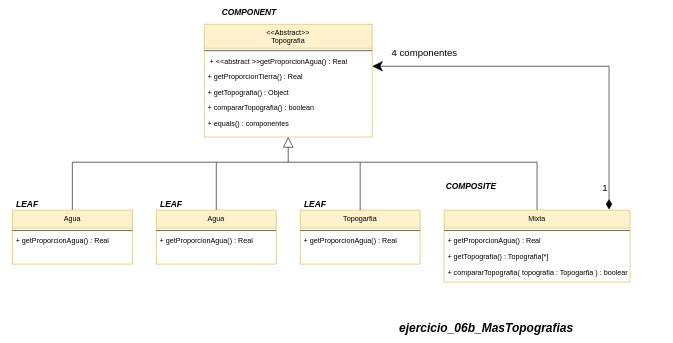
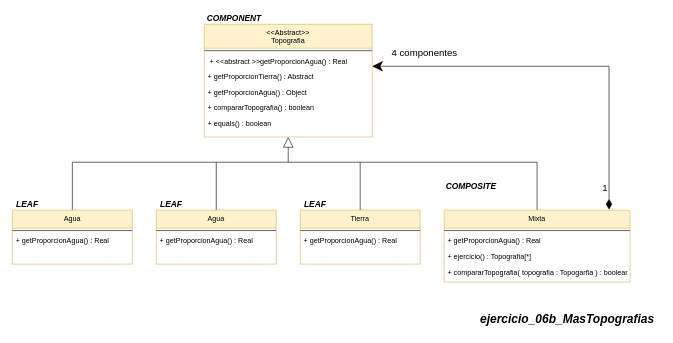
  <mxCell id="0" />
  <mxCell id="1" parent="0" />
  <mxCell id="2" value="&lt;&lt;Abstract&gt;&gt;&#10;Topografia" style="swimlane;fontStyle=0;align=center;verticalAlign=top;childLayout=stackLayout;horizontal=1;startSize=40;horizontalStack=0;resizeParent=1;resizeLast=0;collapsible=1;marginBottom=0;rounded=0;shadow=0;strokeWidth=1;fillColor=#fff2cc;strokeColor=#d6b656;" vertex="1" parent="1"><mxGeometry x="340" y="40" width="280" height="188" as="geometry"><mxRectangle x="110" y="-20" width="160" height="26" as="alternateBounds" /></mxGeometry></mxCell>
  <mxCell id="3" value="" style="line;html=1;strokeWidth=1;align=left;verticalAlign=middle;spacingTop=-1;spacingLeft=3;spacingRight=3;rotatable=0;labelPosition=right;points=[];portConstraint=eastwest;" vertex="1" parent="2"><mxGeometry y="40" width="280" height="8" as="geometry" /></mxCell>
  <mxCell id="4" value=" + &lt;&lt;abstract &gt;&gt;getProporcionAgua() : Real" style="text;align=left;verticalAlign=top;spacingLeft=4;spacingRight=4;overflow=hidden;rotatable=0;points=[[0,0.5],[1,0.5]];portConstraint=eastwest;" vertex="1" parent="2"><mxGeometry y="48" width="280" height="26" as="geometry" /></mxCell>
- <mxCell id="5" value="+ getProporcionTierra() : Real" style="text;align=left;verticalAlign=top;spacingLeft=4;spacingRight=4;overflow=hidden;rotatable=0;points=[[0,0.5],[1,0.5]];portConstraint=eastwest;rounded=0;shadow=0;html=0;" vertex="1" parent="2"><mxGeometry y="74" width="280" height="26" as="geometry" /></mxCell>
- <mxCell id="6" value="+ getTopografia() : Object" style="text;align=left;verticalAlign=top;spacingLeft=4;spacingRight=4;overflow=hidden;rotatable=0;points=[[0,0.5],[1,0.5]];portConstraint=eastwest;rounded=0;shadow=0;html=0;" vertex="1" parent="2"><mxGeometry y="100" width="280" height="26" as="geometry" /></mxCell>
+ <mxCell id="5" value="+ getProporcionTierra() : Abstract" style="text;align=left;verticalAlign=top;spacingLeft=4;spacingRight=4;overflow=hidden;rotatable=0;points=[[0,0.5],[1,0.5]];portConstraint=eastwest;rounded=0;shadow=0;html=0;" vertex="1" parent="2"><mxGeometry y="74" width="280" height="26" as="geometry" /></mxCell>
+ <mxCell id="6" value="+ getProporcionAgua() : Object" style="text;align=left;verticalAlign=top;spacingLeft=4;spacingRight=4;overflow=hidden;rotatable=0;points=[[0,0.5],[1,0.5]];portConstraint=eastwest;rounded=0;shadow=0;html=0;" vertex="1" parent="2"><mxGeometry y="100" width="280" height="26" as="geometry" /></mxCell>
  <mxCell id="7" value="+ compararTopografia() : boolean&#10;" style="text;align=left;verticalAlign=top;spacingLeft=4;spacingRight=4;overflow=hidden;rotatable=0;points=[[0,0.5],[1,0.5]];portConstraint=eastwest;rounded=0;shadow=0;html=0;" vertex="1" parent="2"><mxGeometry y="126" width="280" height="26" as="geometry" /></mxCell>
- <mxCell id="8" value="+ equals() : componentes&#10;" style="text;align=left;verticalAlign=top;spacingLeft=4;spacingRight=4;overflow=hidden;rotatable=0;points=[[0,0.5],[1,0.5]];portConstraint=eastwest;rounded=0;shadow=0;html=0;" vertex="1" parent="2"><mxGeometry y="152" width="280" height="26" as="geometry" /></mxCell>
+ <mxCell id="8" value="+ equals() : boolean&#10;" style="text;align=left;verticalAlign=top;spacingLeft=4;spacingRight=4;overflow=hidden;rotatable=0;points=[[0,0.5],[1,0.5]];portConstraint=eastwest;rounded=0;shadow=0;html=0;" vertex="1" parent="2"><mxGeometry y="152" width="280" height="26" as="geometry" /></mxCell>
  <mxCell id="9" style="edgeStyle=orthogonalEdgeStyle;rounded=0;orthogonalLoop=1;jettySize=auto;html=1;exitX=1;exitY=0.5;exitDx=0;exitDy=0;" edge="1" parent="2" source="5" target="5"><mxGeometry relative="1" as="geometry" /></mxCell>
  <mxCell id="10" style="edgeStyle=orthogonalEdgeStyle;rounded=0;orthogonalLoop=1;jettySize=auto;html=1;startArrow=diamondThin;startFill=1;strokeWidth=1;startSize=15;sourcePerimeterSpacing=1;endSize=15;endArrow=classic;endFill=1;" edge="1" parent="1" source="14" target="4"><mxGeometry relative="1" as="geometry"><mxPoint x="640" y="110" as="targetPoint" /><Array as="points"><mxPoint x="1015" y="110" /></Array></mxGeometry></mxCell>
  <mxCell id="11" value="&lt;font style=&quot;font-size: 16px;&quot;&gt;1&lt;/font&gt;&lt;span style=&quot;color: rgba(0, 0, 0, 0); font-family: monospace; font-size: 0px; text-align: start; background-color: rgb(251, 251, 251);&quot;&gt;%3CmxGraphModel%3E%3Croot%3E%3CmxCell%20id%3D%220%22%2F%3E%3CmxCell%20id%3D%221%22%20parent%3D%220%22%2F%3E%3CmxCell%20id%3D%222%22%20value%3D%22%22%20style%3D%22endArrow%3Dnone%3Bhtml%3D1%3Brounded%3D0%3B%22%20edge%3D%221%22%20parent%3D%221%22%3E%3CmxGeometry%20width%3D%2250%22%20height%3D%2250%22%20relative%3D%221%22%20as%3D%22geometry%22%3E%3CmxPoint%20x%3D%22140%22%20y%3D%22-400%22%20as%3D%22sourcePoint%22%2F%3E%3CmxPoint%20x%3D%22140%22%20y%3D%22-360%22%20as%3D%22targetPoint%22%2F%3E%3C%2FmxGeometry%3E%3C%2FmxCell%3E%3C%2Froot%3E%3C%2FmxGraphModel%3E&lt;/span&gt;" style="edgeLabel;html=1;align=center;verticalAlign=middle;resizable=0;points=[];" connectable="0" vertex="1" parent="10"><mxGeometry x="-0.909" y="6" relative="1" as="geometry"><mxPoint x="-2" y="-9" as="offset" /></mxGeometry></mxCell>
  <mxCell id="12" value="&lt;font style=&quot;font-size: 16px;&quot;&gt;4 componentes&lt;/font&gt;" style="edgeLabel;html=1;align=center;verticalAlign=middle;resizable=0;points=[];" connectable="0" vertex="1" parent="10"><mxGeometry x="0.875" y="2" relative="1" as="geometry"><mxPoint x="46" y="-26" as="offset" /></mxGeometry></mxCell>
  <mxCell id="13" style="edgeStyle=orthogonalEdgeStyle;rounded=0;orthogonalLoop=1;jettySize=auto;html=1;endArrow=none;endFill=0;endSize=15;startSize=15;" edge="1" parent="1" source="14"><mxGeometry relative="1" as="geometry"><mxPoint x="600" y="270" as="targetPoint" /><Array as="points"><mxPoint x="895" y="270" /></Array></mxGeometry></mxCell>
  <mxCell id="14" value="Mixta" style="swimlane;fontStyle=0;align=center;verticalAlign=top;childLayout=stackLayout;horizontal=1;startSize=30;horizontalStack=0;resizeParent=1;resizeLast=0;collapsible=1;marginBottom=0;rounded=0;shadow=0;strokeWidth=1;fillColor=#fff2cc;strokeColor=#d6b656;" vertex="1" parent="1"><mxGeometry x="740" y="350" width="310" height="120" as="geometry"><mxRectangle x="110" y="-20" width="160" height="26" as="alternateBounds" /></mxGeometry></mxCell>
  <mxCell id="15" value="" style="line;html=1;strokeWidth=1;align=left;verticalAlign=middle;spacingTop=-1;spacingLeft=3;spacingRight=3;rotatable=0;labelPosition=right;points=[];portConstraint=eastwest;" vertex="1" parent="14"><mxGeometry y="30" width="310" height="8" as="geometry" /></mxCell>
  <mxCell id="16" value="+ getProporcionAgua() : Real" style="text;align=left;verticalAlign=top;spacingLeft=4;spacingRight=4;overflow=hidden;rotatable=0;points=[[0,0.5],[1,0.5]];portConstraint=eastwest;" vertex="1" parent="14"><mxGeometry y="38" width="310" height="26" as="geometry" /></mxCell>
- <mxCell id="17" value="+ getTopografia() : Topografia[*]" style="text;align=left;verticalAlign=top;spacingLeft=4;spacingRight=4;overflow=hidden;rotatable=0;points=[[0,0.5],[1,0.5]];portConstraint=eastwest;" vertex="1" parent="14"><mxGeometry y="64" width="310" height="26" as="geometry" /></mxCell>
+ <mxCell id="17" value="+ ejercicio() : Topografia[*]" style="text;align=left;verticalAlign=top;spacingLeft=4;spacingRight=4;overflow=hidden;rotatable=0;points=[[0,0.5],[1,0.5]];portConstraint=eastwest;" vertex="1" parent="14"><mxGeometry y="64" width="310" height="26" as="geometry" /></mxCell>
  <mxCell id="18" style="edgeStyle=orthogonalEdgeStyle;rounded=0;orthogonalLoop=1;jettySize=auto;html=1;exitX=1;exitY=0.5;exitDx=0;exitDy=0;" edge="1" parent="14"><mxGeometry relative="1" as="geometry"><mxPoint x="240" y="77" as="sourcePoint" /><mxPoint x="240" y="77" as="targetPoint" /></mxGeometry></mxCell>
  <mxCell id="19" value="+ compararTopografia( topografia : Topogarfia ) : boolean" style="text;align=left;verticalAlign=top;spacingLeft=4;spacingRight=4;overflow=hidden;rotatable=0;points=[[0,0.5],[1,0.5]];portConstraint=eastwest;" vertex="1" parent="14"><mxGeometry y="90" width="310" height="26" as="geometry" /></mxCell>
- <mxCell id="20" value="Topogarfia" style="swimlane;fontStyle=0;align=center;verticalAlign=top;childLayout=stackLayout;horizontal=1;startSize=30;horizontalStack=0;resizeParent=1;resizeLast=0;collapsible=1;marginBottom=0;rounded=0;shadow=0;strokeWidth=1;fillColor=#fff2cc;strokeColor=#d6b656;" vertex="1" parent="1"><mxGeometry x="500" y="350" width="200" height="90" as="geometry"><mxRectangle x="110" y="-20" width="160" height="26" as="alternateBounds" /></mxGeometry></mxCell>
+ <mxCell id="20" value="Tierra" style="swimlane;fontStyle=0;align=center;verticalAlign=top;childLayout=stackLayout;horizontal=1;startSize=30;horizontalStack=0;resizeParent=1;resizeLast=0;collapsible=1;marginBottom=0;rounded=0;shadow=0;strokeWidth=1;fillColor=#fff2cc;strokeColor=#d6b656;" vertex="1" parent="1"><mxGeometry x="500" y="350" width="200" height="90" as="geometry"><mxRectangle x="110" y="-20" width="160" height="26" as="alternateBounds" /></mxGeometry></mxCell>
  <mxCell id="21" value="" style="line;html=1;strokeWidth=1;align=left;verticalAlign=middle;spacingTop=-1;spacingLeft=3;spacingRight=3;rotatable=0;labelPosition=right;points=[];portConstraint=eastwest;" vertex="1" parent="20"><mxGeometry y="30" width="200" height="8" as="geometry" /></mxCell>
  <mxCell id="22" value="+ getProporcionAgua() : Real" style="text;align=left;verticalAlign=top;spacingLeft=4;spacingRight=4;overflow=hidden;rotatable=0;points=[[0,0.5],[1,0.5]];portConstraint=eastwest;" vertex="1" parent="20"><mxGeometry y="38" width="200" height="26" as="geometry" /></mxCell>
  <mxCell id="23" style="edgeStyle=orthogonalEdgeStyle;rounded=0;orthogonalLoop=1;jettySize=auto;html=1;exitX=1;exitY=0.5;exitDx=0;exitDy=0;" edge="1" parent="20"><mxGeometry relative="1" as="geometry"><mxPoint x="240" y="77" as="sourcePoint" /><mxPoint x="240" y="77" as="targetPoint" /></mxGeometry></mxCell>
  <mxCell id="24" style="edgeStyle=orthogonalEdgeStyle;rounded=0;orthogonalLoop=1;jettySize=auto;html=1;endArrow=none;endFill=0;endSize=15;startSize=15;" edge="1" parent="1" source="25"><mxGeometry relative="1" as="geometry"><mxPoint x="480" y="270" as="targetPoint" /><Array as="points"><mxPoint x="360" y="270" /></Array></mxGeometry></mxCell>
  <mxCell id="25" value="Agua" style="swimlane;fontStyle=0;align=center;verticalAlign=top;childLayout=stackLayout;horizontal=1;startSize=30;horizontalStack=0;resizeParent=1;resizeLast=0;collapsible=1;marginBottom=0;rounded=0;shadow=0;strokeWidth=1;fillColor=#fff2cc;strokeColor=#d6b656;" vertex="1" parent="1"><mxGeometry x="260" y="350" width="200" height="90" as="geometry"><mxRectangle x="110" y="-20" width="160" height="26" as="alternateBounds" /></mxGeometry></mxCell>
  <mxCell id="26" value="" style="line;html=1;strokeWidth=1;align=left;verticalAlign=middle;spacingTop=-1;spacingLeft=3;spacingRight=3;rotatable=0;labelPosition=right;points=[];portConstraint=eastwest;" vertex="1" parent="25"><mxGeometry y="30" width="200" height="8" as="geometry" /></mxCell>
  <mxCell id="27" value="+ getProporcionAgua() : Real" style="text;align=left;verticalAlign=top;spacingLeft=4;spacingRight=4;overflow=hidden;rotatable=0;points=[[0,0.5],[1,0.5]];portConstraint=eastwest;" vertex="1" parent="25"><mxGeometry y="38" width="200" height="26" as="geometry" /></mxCell>
  <mxCell id="28" style="edgeStyle=orthogonalEdgeStyle;rounded=0;orthogonalLoop=1;jettySize=auto;html=1;exitX=1;exitY=0.5;exitDx=0;exitDy=0;" edge="1" parent="25"><mxGeometry relative="1" as="geometry"><mxPoint x="240" y="77" as="sourcePoint" /><mxPoint x="240" y="77" as="targetPoint" /></mxGeometry></mxCell>
- <mxCell id="29" value="&lt;i&gt;&lt;b&gt;&lt;font style=&quot;font-size: 14px;&quot;&gt;COMPONENT&lt;/font&gt;&lt;/b&gt;&lt;/i&gt;" style="text;html=1;align=center;verticalAlign=middle;whiteSpace=wrap;rounded=0;" vertex="1" parent="1"><mxGeometry x="365" y="10" width="100" height="20" as="geometry" /></mxCell>
+ <mxCell id="29" value="&lt;i&gt;&lt;b&gt;&lt;font style=&quot;font-size: 14px;&quot;&gt;COMPONENT&lt;/font&gt;&lt;/b&gt;&lt;/i&gt;" style="text;html=1;align=center;verticalAlign=middle;whiteSpace=wrap;rounded=0;" vertex="1" parent="1"><mxGeometry x="340" y="20" width="100" height="20" as="geometry" /></mxCell>
  <mxCell id="30" value="&lt;font style=&quot;font-size: 14px;&quot;&gt;&lt;b&gt;&lt;i&gt;COMPOSITE&lt;/i&gt;&lt;/b&gt;&lt;/font&gt;" style="text;html=1;align=center;verticalAlign=middle;whiteSpace=wrap;rounded=0;" vertex="1" parent="1"><mxGeometry x="740" y="300" width="90" height="20" as="geometry" /></mxCell>
  <mxCell id="31" value="&lt;b&gt;&lt;i&gt;&lt;font style=&quot;font-size: 14px;&quot;&gt;LEAF&lt;/font&gt;&lt;/i&gt;&lt;/b&gt;" style="text;html=1;align=center;verticalAlign=middle;whiteSpace=wrap;rounded=0;" vertex="1" parent="1"><mxGeometry x="500" y="330" width="50" height="20" as="geometry" /></mxCell>
  <mxCell id="32" value="&lt;b&gt;&lt;i&gt;&lt;font style=&quot;font-size: 14px;&quot;&gt;LEAF&lt;/font&gt;&lt;/i&gt;&lt;/b&gt;" style="text;html=1;align=center;verticalAlign=middle;whiteSpace=wrap;rounded=0;" vertex="1" parent="1"><mxGeometry x="260" y="330" width="50" height="20" as="geometry" /></mxCell>
  <mxCell id="33" style="edgeStyle=orthogonalEdgeStyle;rounded=0;orthogonalLoop=1;jettySize=auto;html=1;exitX=0.5;exitY=0;exitDx=0;exitDy=0;endArrow=none;endFill=0;endSize=15;startSize=15;" edge="1" parent="1" source="34"><mxGeometry relative="1" as="geometry"><mxPoint x="360" y="270" as="targetPoint" /><Array as="points"><mxPoint x="120" y="270" /></Array></mxGeometry></mxCell>
  <mxCell id="34" value="Agua" style="swimlane;fontStyle=0;align=center;verticalAlign=top;childLayout=stackLayout;horizontal=1;startSize=30;horizontalStack=0;resizeParent=1;resizeLast=0;collapsible=1;marginBottom=0;rounded=0;shadow=0;strokeWidth=1;fillColor=#fff2cc;strokeColor=#d6b656;" vertex="1" parent="1"><mxGeometry x="20" y="350" width="200" height="90" as="geometry"><mxRectangle x="110" y="-20" width="160" height="26" as="alternateBounds" /></mxGeometry></mxCell>
  <mxCell id="35" value="" style="line;html=1;strokeWidth=1;align=left;verticalAlign=middle;spacingTop=-1;spacingLeft=3;spacingRight=3;rotatable=0;labelPosition=right;points=[];portConstraint=eastwest;" vertex="1" parent="34"><mxGeometry y="30" width="200" height="8" as="geometry" /></mxCell>
  <mxCell id="36" value="+ getProporcionAgua() : Real" style="text;align=left;verticalAlign=top;spacingLeft=4;spacingRight=4;overflow=hidden;rotatable=0;points=[[0,0.5],[1,0.5]];portConstraint=eastwest;" vertex="1" parent="34"><mxGeometry y="38" width="200" height="26" as="geometry" /></mxCell>
  <mxCell id="37" style="edgeStyle=orthogonalEdgeStyle;rounded=0;orthogonalLoop=1;jettySize=auto;html=1;exitX=1;exitY=0.5;exitDx=0;exitDy=0;" edge="1" parent="34"><mxGeometry relative="1" as="geometry"><mxPoint x="240" y="77" as="sourcePoint" /><mxPoint x="240" y="77" as="targetPoint" /></mxGeometry></mxCell>
  <mxCell id="38" value="&lt;b&gt;&lt;i&gt;&lt;font style=&quot;font-size: 14px;&quot;&gt;LEAF&lt;/font&gt;&lt;/i&gt;&lt;/b&gt;" style="text;html=1;align=center;verticalAlign=middle;whiteSpace=wrap;rounded=0;" vertex="1" parent="1"><mxGeometry x="20" y="330" width="50" height="20" as="geometry" /></mxCell>
  <mxCell id="39" style="edgeStyle=orthogonalEdgeStyle;rounded=0;orthogonalLoop=1;jettySize=auto;html=1;endArrow=block;endFill=0;endSize=15;startSize=15;sourcePerimeterSpacing=0;entryX=0.5;entryY=1;entryDx=0;entryDy=0;" edge="1" parent="1" target="2"><mxGeometry relative="1" as="geometry"><mxPoint x="440" y="230" as="targetPoint" /><Array as="points"><mxPoint x="600" y="270" /><mxPoint x="480" y="270" /></Array><mxPoint x="600" y="350" as="sourcePoint" /></mxGeometry></mxCell>
- <mxCell id="40" value="&lt;span style=&quot;font-size: 20px;&quot;&gt;&lt;b&gt;&lt;i&gt;ejercicio_06b_MasTopografias&lt;/i&gt;&lt;/b&gt;&lt;/span&gt;" style="text;html=1;align=center;verticalAlign=middle;resizable=0;points=[];autosize=1;strokeColor=none;fillColor=none;" vertex="1" parent="1"><mxGeometry x="655" y="525" width="310" height="40" as="geometry" /></mxCell>
+ <mxCell id="40" value="&lt;span style=&quot;font-size: 20px;&quot;&gt;&lt;b&gt;&lt;i&gt;ejercicio_06b_MasTopografias&lt;/i&gt;&lt;/b&gt;&lt;/span&gt;" style="text;html=1;align=center;verticalAlign=middle;resizable=0;points=[];autosize=1;strokeColor=none;fillColor=none;" vertex="1" parent="1"><mxGeometry x="790" y="510" width="310" height="40" as="geometry" /></mxCell>
